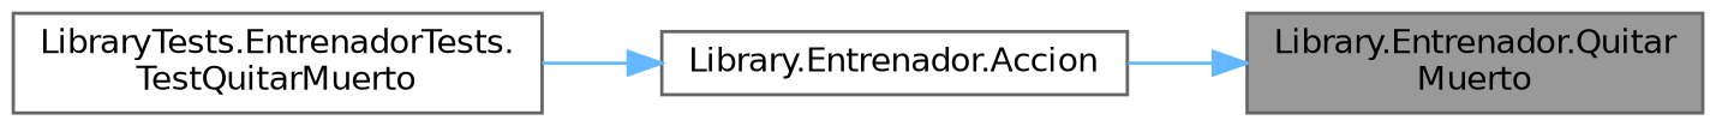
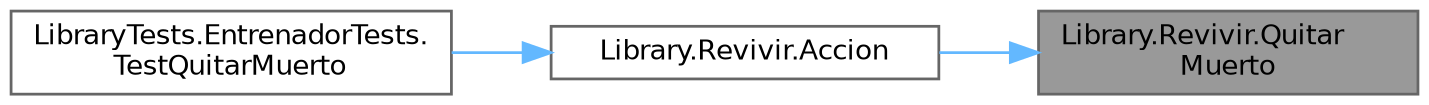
  digraph {
    rankdir=RL
    node [color=grey40 fillcolor=white fontname=Helvetica fontsize=10 shape=box style=filled]
    edge [color=steelblue1 dir=back fontname=Helvetica fontsize=10 labelfontname=Helvetica labelfontsize=10 style=solid]
-   n1 [color=gray40 fillcolor=grey60 fontcolor=black height=0.2 label="Library.Entrenador.Quitar\lMuerto" width=0.4]
-   n2 [height=0.2 label="Library.Entrenador.Accion" width=0.4]
+   n1 [color=gray40 fillcolor=grey60 fontcolor=black height=0.2 label="Library.Revivir.Quitar\lMuerto" width=0.4]
+   n2 [height=0.2 label="Library.Revivir.Accion" width=0.4]
    n3 [height=0.2 label="LibraryTests.EntrenadorTests.\lTestQuitarMuerto" width=0.4]
    n1 -> n2
    n2 -> n3
  }
